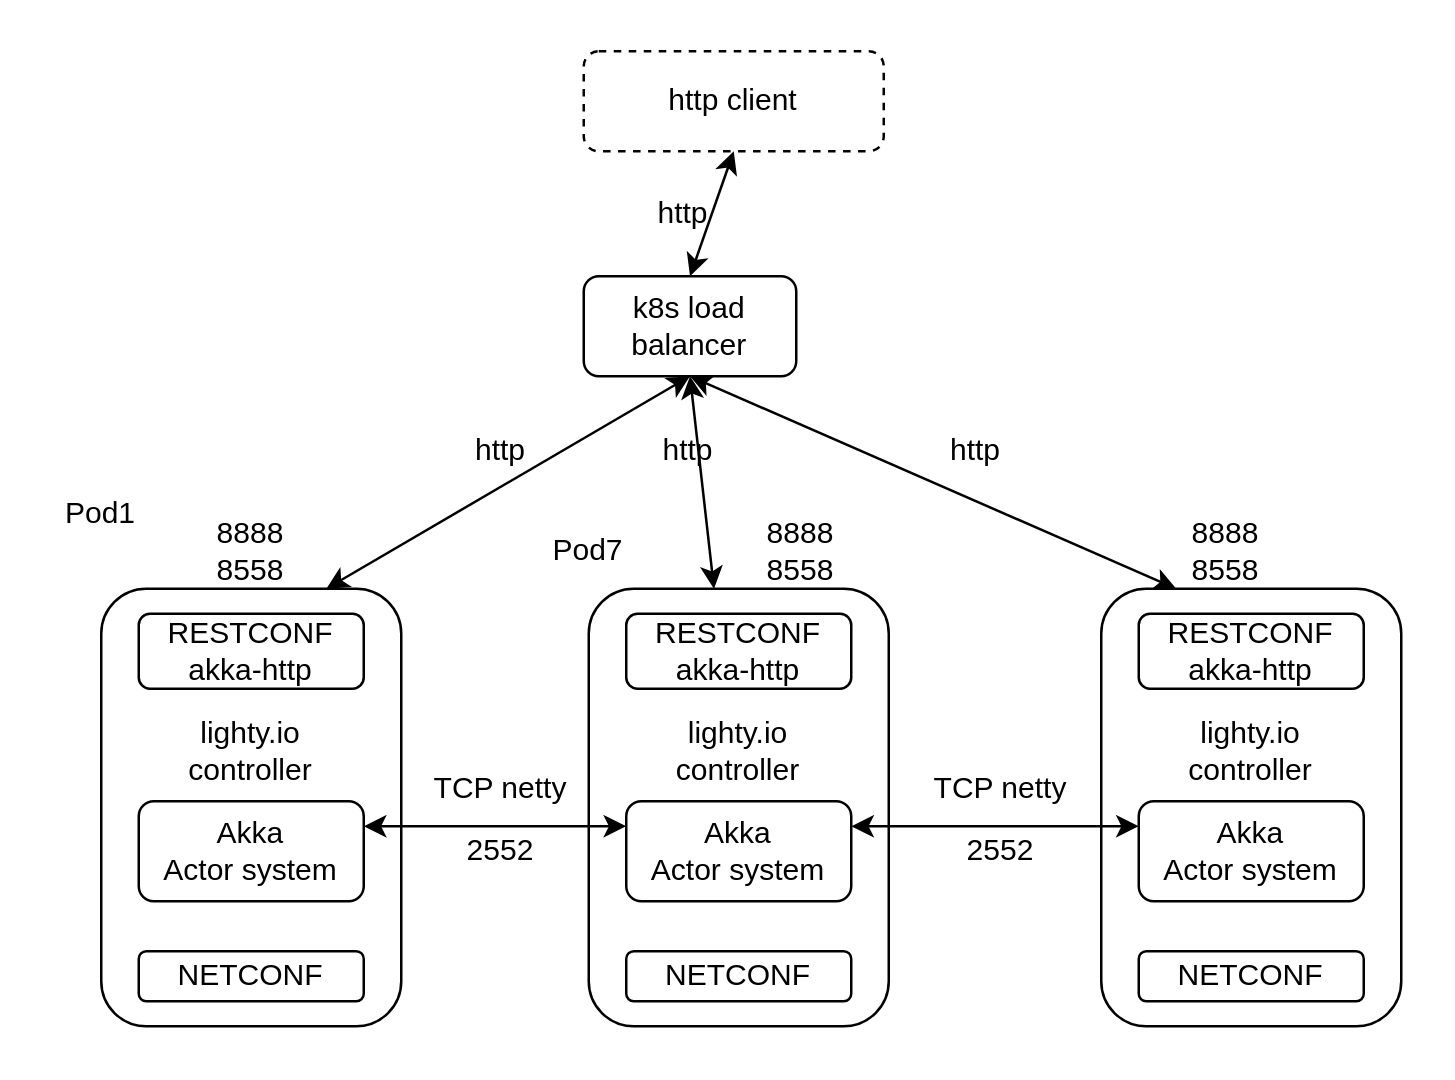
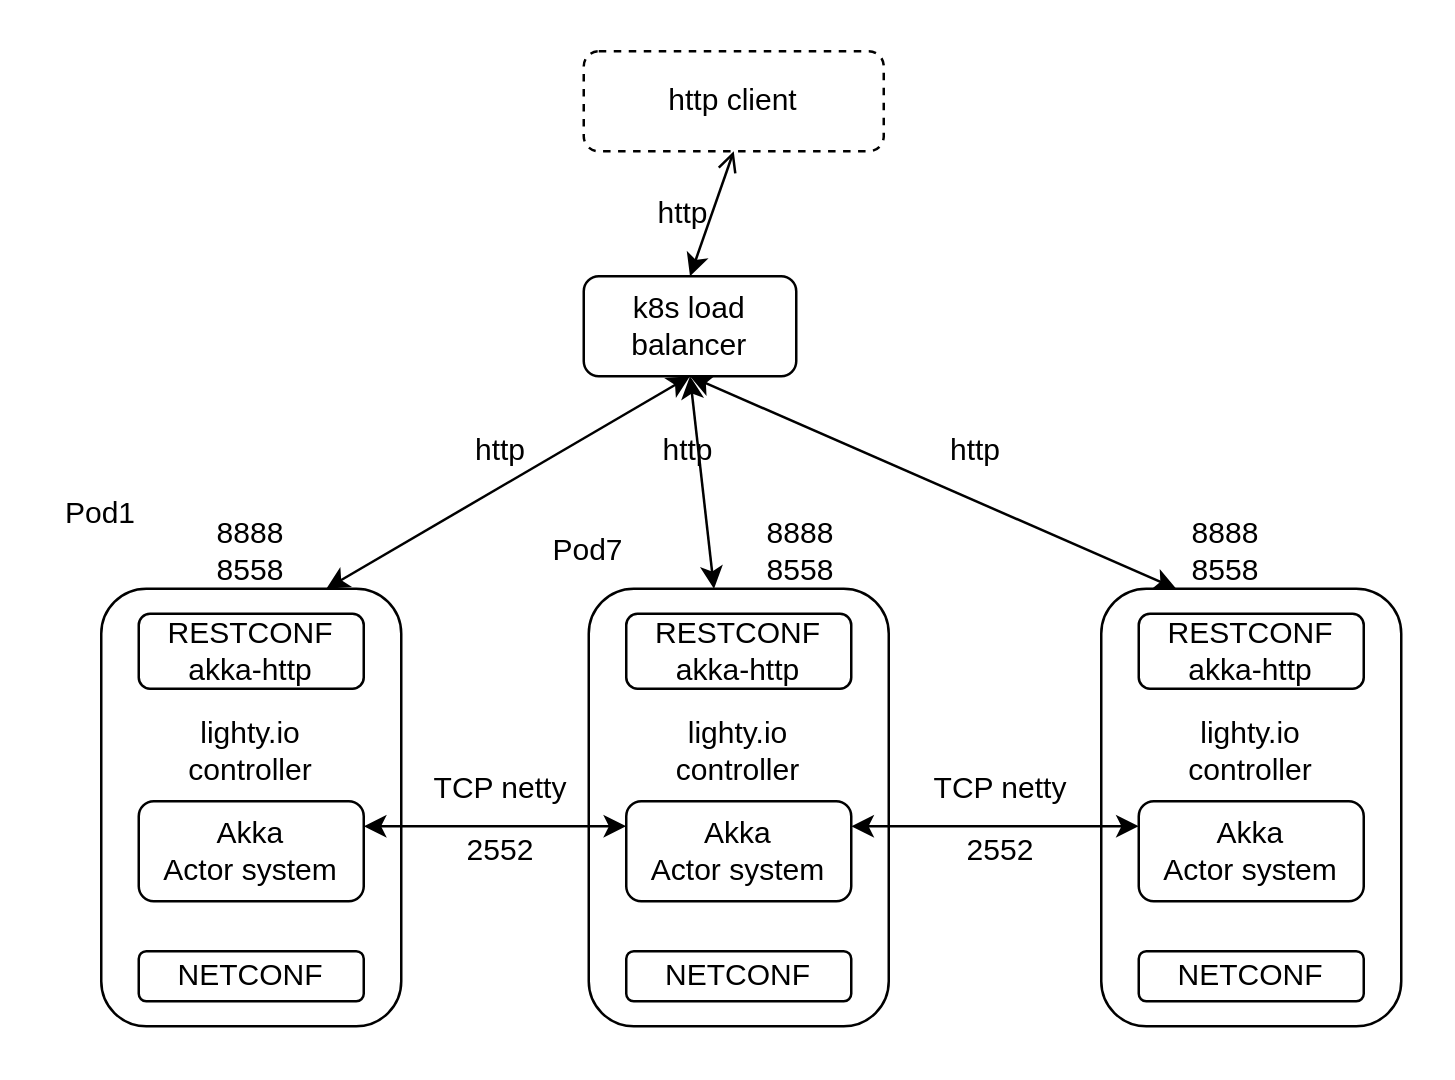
  <mxCell id="0" />
  <mxCell id="1" parent="0" />
  <mxCell id="2" value="http client" style="rounded=1;whiteSpace=wrap;html=1;dashed=1;" vertex="1" parent="1"><mxGeometry x="233" y="20" width="120" height="40" as="geometry" /></mxCell>
  <mxCell id="3" value="k8s load balancer" style="rounded=1;whiteSpace=wrap;html=1;" vertex="1" parent="1"><mxGeometry x="233" y="110" width="85" height="40" as="geometry" /></mxCell>
  <mxCell id="4" value="" style="rounded=1;whiteSpace=wrap;html=1;" vertex="1" parent="1"><mxGeometry x="40" y="235" width="120" height="175" as="geometry" /></mxCell>
  <mxCell id="5" value="lighty.io&lt;br&gt;controller" style="text;html=1;strokeColor=none;fillColor=none;align=center;verticalAlign=middle;whiteSpace=wrap;rounded=0;" vertex="1" parent="1"><mxGeometry x="70" y="285" width="60" height="30" as="geometry" /></mxCell>
  <mxCell id="6" value="Akka&lt;br&gt;Actor system" style="rounded=1;whiteSpace=wrap;html=1;" vertex="1" parent="1"><mxGeometry x="55" y="320" width="90" height="40" as="geometry" /></mxCell>
  <mxCell id="7" value="" style="rounded=1;whiteSpace=wrap;html=1;" vertex="1" parent="1"><mxGeometry x="235" y="235" width="120" height="175" as="geometry" /></mxCell>
  <mxCell id="8" value="lighty.io&lt;br&gt;controller" style="text;html=1;strokeColor=none;fillColor=none;align=center;verticalAlign=middle;whiteSpace=wrap;rounded=0;" vertex="1" parent="1"><mxGeometry x="265" y="285" width="60" height="30" as="geometry" /></mxCell>
  <mxCell id="9" value="Akka&lt;br&gt;Actor system" style="rounded=1;whiteSpace=wrap;html=1;" vertex="1" parent="1"><mxGeometry x="250" y="320" width="90" height="40" as="geometry" /></mxCell>
  <mxCell id="10" value="" style="rounded=1;whiteSpace=wrap;html=1;" vertex="1" parent="1"><mxGeometry x="440" y="235" width="120" height="175" as="geometry" /></mxCell>
  <mxCell id="11" value="lighty.io&lt;br&gt;controller" style="text;html=1;strokeColor=none;fillColor=none;align=center;verticalAlign=middle;whiteSpace=wrap;rounded=0;" vertex="1" parent="1"><mxGeometry x="470" y="285" width="60" height="30" as="geometry" /></mxCell>
  <mxCell id="12" value="Akka&lt;br&gt;Actor system" style="rounded=1;whiteSpace=wrap;html=1;" vertex="1" parent="1"><mxGeometry x="455" y="320" width="90" height="40" as="geometry" /></mxCell>
  <mxCell id="13" value="" style="endArrow=classic;startArrow=classic;html=1;entryX=0.5;entryY=1;entryDx=0;entryDy=0;exitX=0.75;exitY=0;exitDx=0;exitDy=0;" edge="1" parent="1" source="4" target="3"><mxGeometry width="50" height="50" relative="1" as="geometry"><mxPoint x="90" y="350" as="sourcePoint" /><mxPoint x="140" y="300" as="targetPoint" /></mxGeometry></mxCell>
  <mxCell id="14" value="" style="endArrow=classic;startArrow=classic;html=1;entryX=0.5;entryY=1;entryDx=0;entryDy=0;" edge="1" parent="1" source="7" target="3"><mxGeometry width="50" height="50" relative="1" as="geometry"><mxPoint x="90" y="350" as="sourcePoint" /><mxPoint x="140" y="300" as="targetPoint" /></mxGeometry></mxCell>
  <mxCell id="15" value="" style="endArrow=classic;startArrow=classic;html=1;exitX=0.25;exitY=0;exitDx=0;exitDy=0;entryX=0.5;entryY=1;entryDx=0;entryDy=0;" edge="1" parent="1" source="10" target="3"><mxGeometry width="50" height="50" relative="1" as="geometry"><mxPoint x="90" y="350" as="sourcePoint" /><mxPoint x="290" y="140" as="targetPoint" /></mxGeometry></mxCell>
  <mxCell id="16" value="" style="endArrow=classic;startArrow=classic;html=1;entryX=0;entryY=0.25;entryDx=0;entryDy=0;exitX=1;exitY=0.25;exitDx=0;exitDy=0;" edge="1" parent="1" source="6" target="9"><mxGeometry width="50" height="50" relative="1" as="geometry"><mxPoint x="85" y="435" as="sourcePoint" /><mxPoint x="135" y="385" as="targetPoint" /></mxGeometry></mxCell>
  <mxCell id="17" value="" style="endArrow=classic;startArrow=classic;html=1;entryX=0;entryY=0.25;entryDx=0;entryDy=0;exitX=1;exitY=0.25;exitDx=0;exitDy=0;" edge="1" parent="1" source="9" target="12"><mxGeometry width="50" height="50" relative="1" as="geometry"><mxPoint x="85" y="435" as="sourcePoint" /><mxPoint x="135" y="385" as="targetPoint" /></mxGeometry></mxCell>
  <mxCell id="18" value="NETCONF" style="rounded=1;whiteSpace=wrap;html=1;" vertex="1" parent="1"><mxGeometry x="55" y="380" width="90" height="20" as="geometry" /></mxCell>
  <mxCell id="19" value="NETCONF" style="rounded=1;whiteSpace=wrap;html=1;" vertex="1" parent="1"><mxGeometry x="250" y="380" width="90" height="20" as="geometry" /></mxCell>
  <mxCell id="20" value="NETCONF" style="rounded=1;whiteSpace=wrap;html=1;" vertex="1" parent="1"><mxGeometry x="455" y="380" width="90" height="20" as="geometry" /></mxCell>
  <mxCell id="21" value="RESTCONF&lt;br&gt;akka-http" style="rounded=1;whiteSpace=wrap;html=1;" vertex="1" parent="1"><mxGeometry x="55" y="245" width="90" height="30" as="geometry" /></mxCell>
  <mxCell id="22" value="RESTCONF&lt;br&gt;akka-http" style="rounded=1;whiteSpace=wrap;html=1;" vertex="1" parent="1"><mxGeometry x="250" y="245" width="90" height="30" as="geometry" /></mxCell>
  <mxCell id="23" value="RESTCONF&lt;br&gt;akka-http" style="rounded=1;whiteSpace=wrap;html=1;" vertex="1" parent="1"><mxGeometry x="455" y="245" width="90" height="30" as="geometry" /></mxCell>
- <mxCell id="24" value="" style="endArrow=classic;startArrow=classic;html=1;entryX=0.5;entryY=1;entryDx=0;entryDy=0;exitX=0.5;exitY=0;exitDx=0;exitDy=0;" edge="1" parent="1" source="3" target="2"><mxGeometry width="50" height="50" relative="1" as="geometry"><mxPoint x="40" y="460" as="sourcePoint" /><mxPoint x="90" y="410" as="targetPoint" /></mxGeometry></mxCell>
+ <mxCell id="24" value="" style="endArrow=open;startArrow=classic;html=1;entryX=0.5;entryY=1;entryDx=0;entryDy=0;exitX=0.5;exitY=0;exitDx=0;exitDy=0;" edge="1" parent="1" source="3" target="2"><mxGeometry width="50" height="50" relative="1" as="geometry"><mxPoint x="40" y="460" as="sourcePoint" /><mxPoint x="90" y="410" as="targetPoint" /></mxGeometry></mxCell>
  <mxCell id="25" value="8888&lt;br&gt;8558" style="text;html=1;strokeColor=none;fillColor=none;align=center;verticalAlign=middle;whiteSpace=wrap;rounded=0;" vertex="1" parent="1"><mxGeometry x="80" y="210" width="40" height="20" as="geometry" /></mxCell>
  <mxCell id="26" value="8888&lt;br&gt;8558" style="text;html=1;strokeColor=none;fillColor=none;align=center;verticalAlign=middle;whiteSpace=wrap;rounded=0;" vertex="1" parent="1"><mxGeometry x="300" y="210" width="40" height="20" as="geometry" /></mxCell>
  <mxCell id="27" value="8888&lt;br&gt;8558" style="text;html=1;strokeColor=none;fillColor=none;align=center;verticalAlign=middle;whiteSpace=wrap;rounded=0;" vertex="1" parent="1"><mxGeometry x="470" y="210" width="40" height="20" as="geometry" /></mxCell>
  <mxCell id="28" value="2552" style="text;html=1;strokeColor=none;fillColor=none;align=center;verticalAlign=middle;whiteSpace=wrap;rounded=0;" vertex="1" parent="1"><mxGeometry x="180" y="330" width="40" height="20" as="geometry" /></mxCell>
  <mxCell id="29" value="2552" style="text;html=1;strokeColor=none;fillColor=none;align=center;verticalAlign=middle;whiteSpace=wrap;rounded=0;" vertex="1" parent="1"><mxGeometry x="380" y="330" width="40" height="20" as="geometry" /></mxCell>
  <mxCell id="30" value="TCP netty" style="text;html=1;strokeColor=none;fillColor=none;align=center;verticalAlign=middle;whiteSpace=wrap;rounded=0;" vertex="1" parent="1"><mxGeometry x="170" y="305" width="60" height="20" as="geometry" /></mxCell>
  <mxCell id="31" value="TCP netty" style="text;html=1;strokeColor=none;fillColor=none;align=center;verticalAlign=middle;whiteSpace=wrap;rounded=0;" vertex="1" parent="1"><mxGeometry x="370" y="305" width="60" height="20" as="geometry" /></mxCell>
  <mxCell id="32" value="http" style="text;html=1;strokeColor=none;fillColor=none;align=center;verticalAlign=middle;whiteSpace=wrap;rounded=0;" vertex="1" parent="1"><mxGeometry x="253" y="75" width="40" height="20" as="geometry" /></mxCell>
  <mxCell id="33" value="http" style="text;html=1;strokeColor=none;fillColor=none;align=center;verticalAlign=middle;whiteSpace=wrap;rounded=0;" vertex="1" parent="1"><mxGeometry x="180" y="170" width="40" height="20" as="geometry" /></mxCell>
  <mxCell id="34" value="http" style="text;html=1;strokeColor=none;fillColor=none;align=center;verticalAlign=middle;whiteSpace=wrap;rounded=0;" vertex="1" parent="1"><mxGeometry x="255" y="170" width="40" height="20" as="geometry" /></mxCell>
  <mxCell id="35" value="http" style="text;html=1;strokeColor=none;fillColor=none;align=center;verticalAlign=middle;whiteSpace=wrap;rounded=0;" vertex="1" parent="1"><mxGeometry x="370" y="170" width="40" height="20" as="geometry" /></mxCell>
  <mxCell id="36" value="Pod1" style="text;html=1;strokeColor=none;fillColor=none;align=center;verticalAlign=middle;whiteSpace=wrap;rounded=0;" vertex="1" parent="1"><mxGeometry x="20" y="195" width="40" height="20" as="geometry" /></mxCell>
  <mxCell id="37" value="Pod7" style="text;html=1;strokeColor=none;fillColor=none;align=center;verticalAlign=middle;whiteSpace=wrap;rounded=0;" vertex="1" parent="1"><mxGeometry x="215" y="210" width="40" height="20" as="geometry" /></mxCell>
